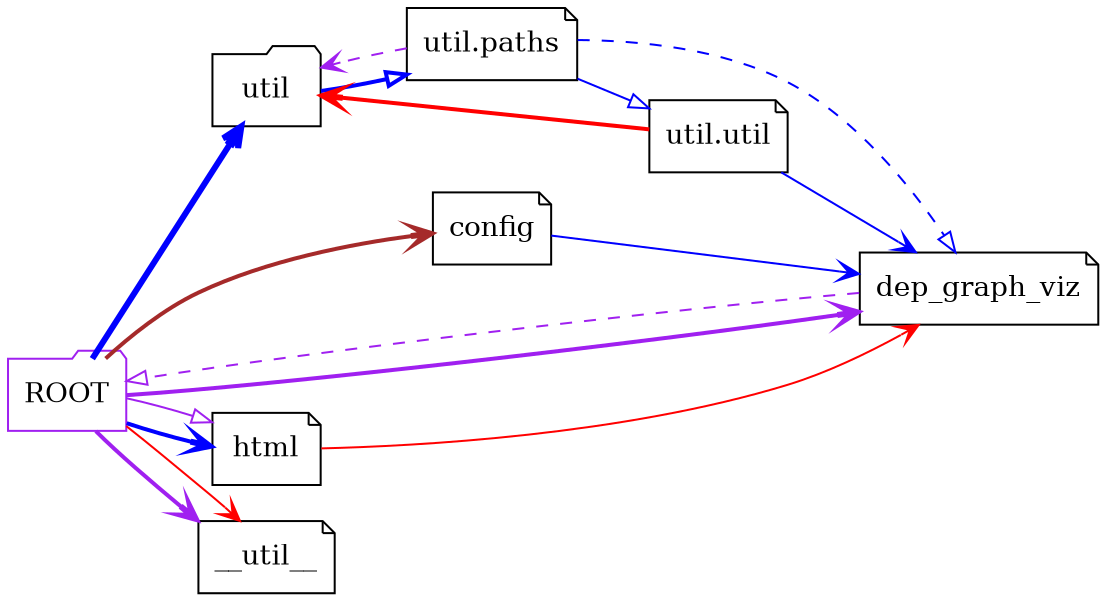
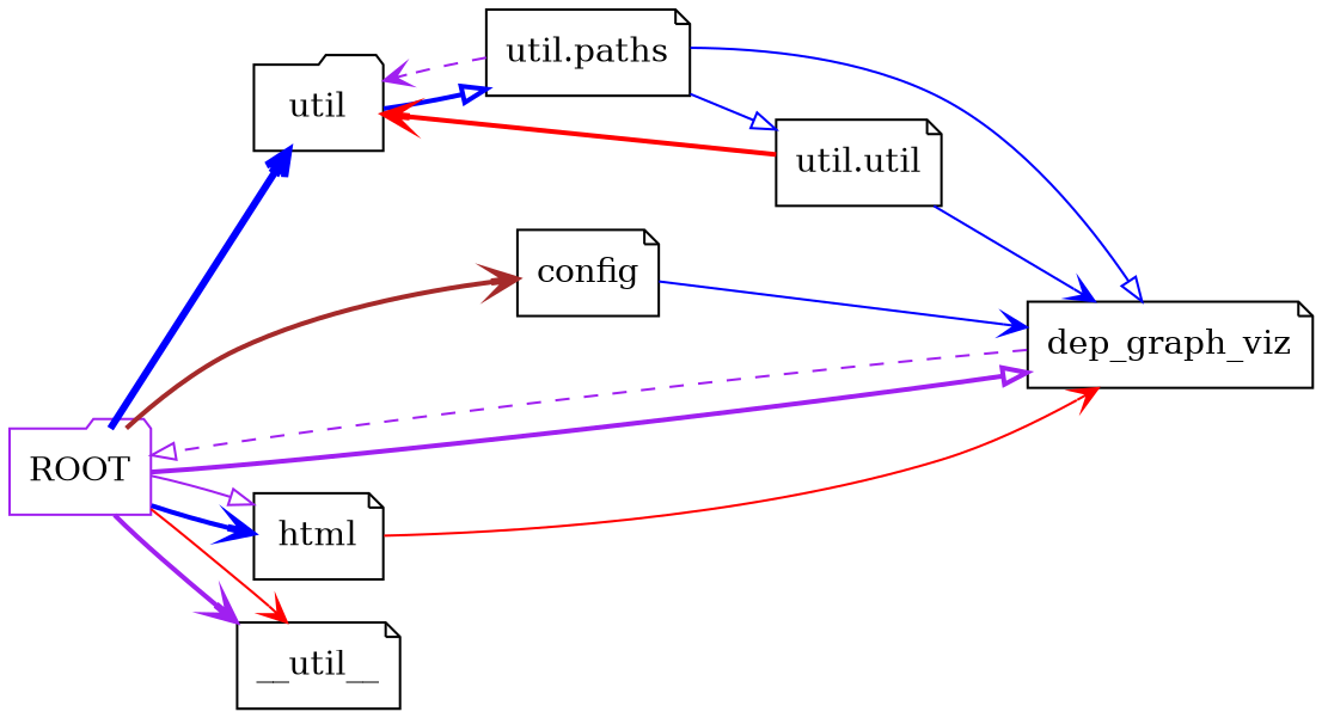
  digraph {
    rankdir=LR
    node [color=black rank=11 shape=note]
    edge [arrowhead=vee color=blue penwidth=1 style=solid]
    ROOT [color=purple rank=10 shape=folder]
    util [shape=folder]
    config
    dep_graph_viz
    html
    n6 [label=__util__]
    "util.paths" [rank=12]
    "util.util" [rank=12]
    ROOT -> util [penwidth=3]
    ROOT -> config [color=brown penwidth=2]
-   ROOT -> dep_graph_viz [color=purple penwidth=2]
+   ROOT -> dep_graph_viz [arrowhead=onormal color=purple penwidth=2]
    ROOT -> html [penwidth=2]
    ROOT -> html [arrowhead=onormal color=purple]
    ROOT -> n6 [color=purple penwidth=2]
    ROOT -> n6 [color=red]
    util -> "util.paths" [arrowhead=onormal penwidth=2]
    config -> dep_graph_viz
    dep_graph_viz -> ROOT [arrowhead=onormal color=purple style=dashed]
    html -> dep_graph_viz [color=red]
    "util.paths" -> util [color=purple style=dashed]
-   "util.paths" -> dep_graph_viz [arrowhead=onormal style=dashed]
+   "util.paths" -> dep_graph_viz [arrowhead=onormal]
    "util.paths" -> "util.util" [arrowhead=onormal]
    "util.util" -> util [color=red penwidth=2]
    "util.util" -> dep_graph_viz
  }
